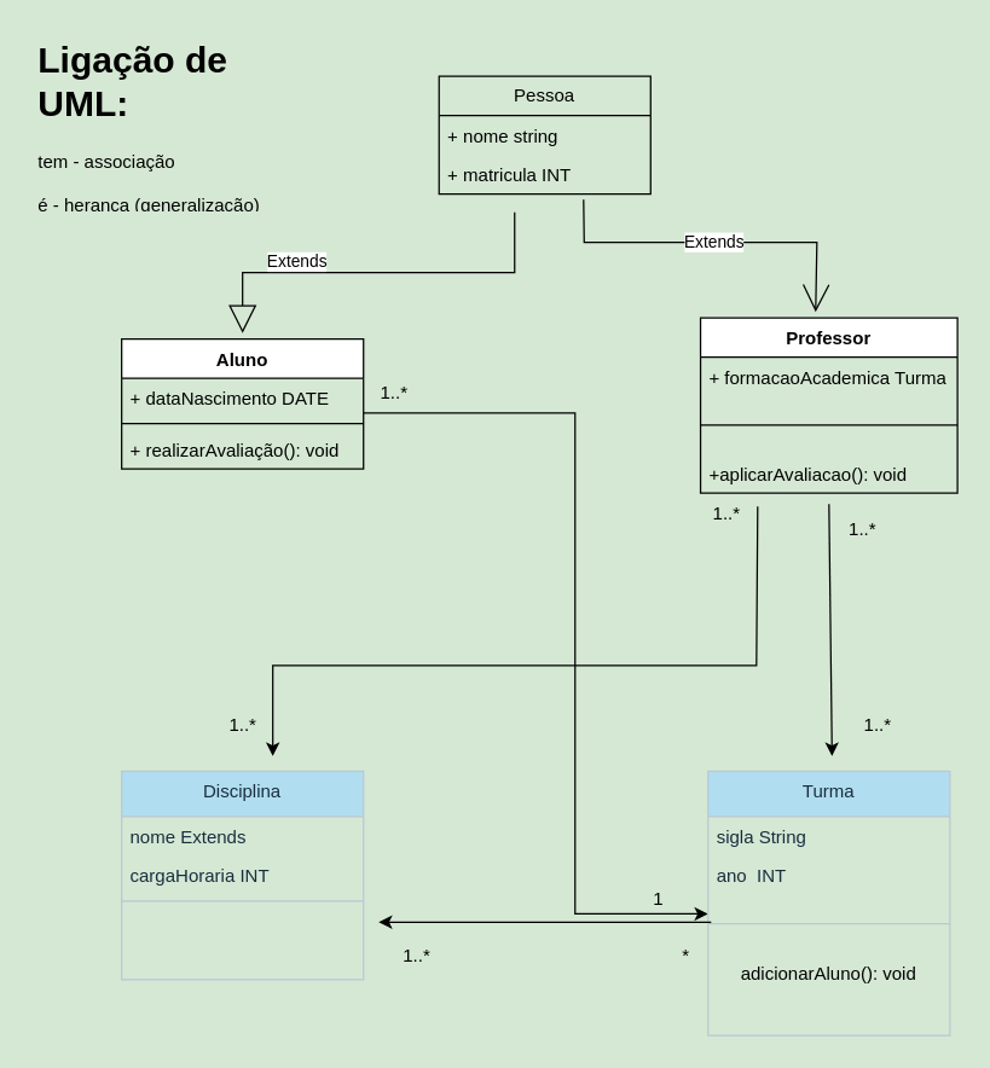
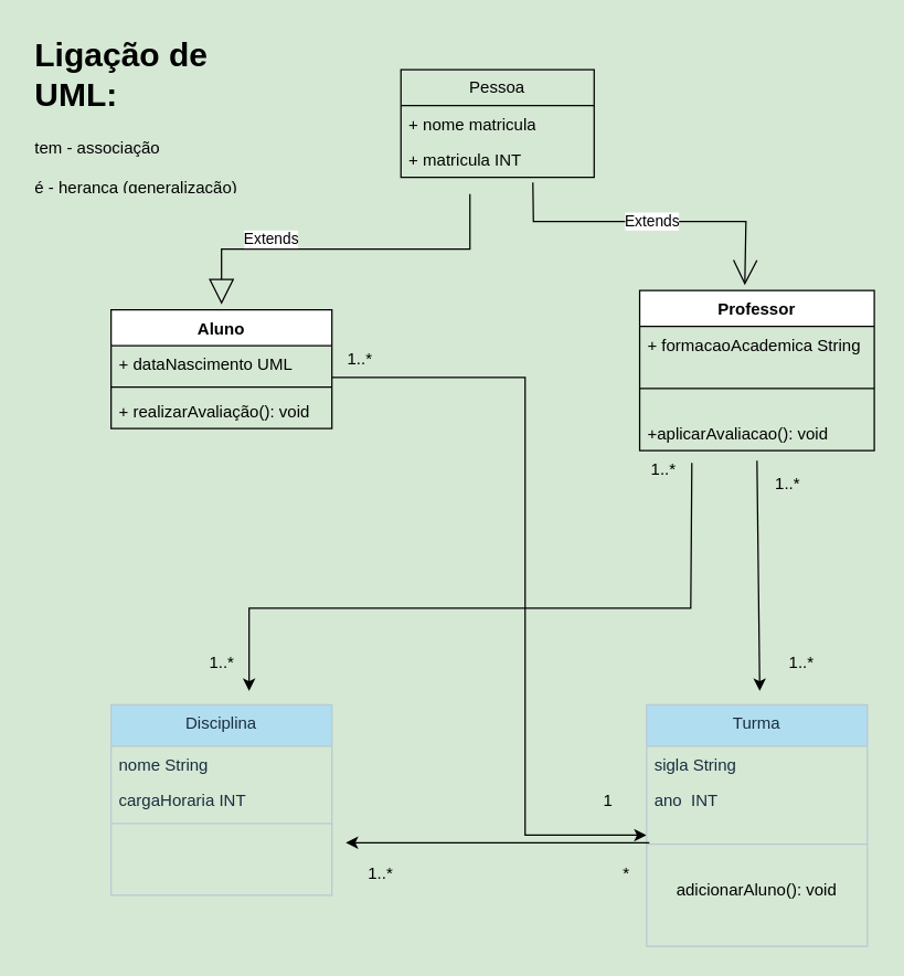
  <mxCell id="0" />
  <mxCell id="1" parent="0" />
  <mxCell id="2" style="edgeStyle=elbowEdgeStyle;rounded=0;orthogonalLoop=1;jettySize=auto;html=1;" parent="1" edge="1"><mxGeometry relative="1" as="geometry"><mxPoint x="468" y="604.5" as="targetPoint" /><mxPoint x="240" y="273" as="sourcePoint" /><Array as="points"><mxPoint x="380" y="550" /><mxPoint x="380" y="580" /><mxPoint x="360" y="480" /></Array></mxGeometry></mxCell>
  <mxCell id="3" value="Disciplina" style="swimlane;fontStyle=0;align=center;verticalAlign=top;childLayout=stackLayout;horizontal=1;startSize=30;horizontalStack=0;resizeParent=1;resizeLast=0;collapsible=1;marginBottom=0;rounded=0;shadow=0;strokeWidth=1;labelBackgroundColor=none;fillColor=#B1DDF0;strokeColor=#BAC8D3;fontColor=#182E3E;" parent="1" vertex="1"><mxGeometry x="80" y="510" width="160" height="138" as="geometry"><mxRectangle x="130" y="380" width="160" height="26" as="alternateBounds" /></mxGeometry></mxCell>
- <mxCell id="4" value="nome Extends" style="text;align=left;verticalAlign=top;spacingLeft=4;spacingRight=4;overflow=hidden;rotatable=0;points=[[0,0.5],[1,0.5]];portConstraint=eastwest;labelBackgroundColor=none;fontColor=#182E3E;" parent="3" vertex="1"><mxGeometry y="30" width="160" height="26" as="geometry" /></mxCell>
+ <mxCell id="4" value="nome String" style="text;align=left;verticalAlign=top;spacingLeft=4;spacingRight=4;overflow=hidden;rotatable=0;points=[[0,0.5],[1,0.5]];portConstraint=eastwest;labelBackgroundColor=none;fontColor=#182E3E;" parent="3" vertex="1"><mxGeometry y="30" width="160" height="26" as="geometry" /></mxCell>
  <mxCell id="5" value="cargaHoraria INT" style="text;align=left;verticalAlign=top;spacingLeft=4;spacingRight=4;overflow=hidden;rotatable=0;points=[[0,0.5],[1,0.5]];portConstraint=eastwest;rounded=0;shadow=0;html=0;labelBackgroundColor=none;fontColor=#182E3E;" parent="3" vertex="1"><mxGeometry y="56" width="160" height="26" as="geometry" /></mxCell>
  <mxCell id="6" value="" style="line;html=1;strokeWidth=1;align=left;verticalAlign=middle;spacingTop=-1;spacingLeft=3;spacingRight=3;rotatable=0;labelPosition=right;points=[];portConstraint=eastwest;labelBackgroundColor=none;fillColor=#B1DDF0;strokeColor=#BAC8D3;fontColor=#182E3E;" parent="3" vertex="1"><mxGeometry y="82" width="160" height="8" as="geometry" /></mxCell>
  <mxCell id="7" value="Turma" style="swimlane;fontStyle=0;align=center;verticalAlign=top;childLayout=stackLayout;horizontal=1;startSize=30;horizontalStack=0;resizeParent=1;resizeLast=0;collapsible=1;marginBottom=0;rounded=0;shadow=0;strokeWidth=1;labelBackgroundColor=none;fillColor=#B1DDF0;strokeColor=#BAC8D3;fontColor=#182E3E;" parent="1" vertex="1"><mxGeometry x="468" y="510" width="160" height="175" as="geometry"><mxRectangle x="340" y="380" width="170" height="26" as="alternateBounds" /></mxGeometry></mxCell>
  <mxCell id="8" value="sigla String&#10;" style="text;align=left;verticalAlign=top;spacingLeft=4;spacingRight=4;overflow=hidden;rotatable=0;points=[[0,0.5],[1,0.5]];portConstraint=eastwest;labelBackgroundColor=none;fontColor=#182E3E;" parent="7" vertex="1"><mxGeometry y="30" width="160" height="26" as="geometry" /></mxCell>
  <mxCell id="9" value="ano  INT" style="text;align=left;verticalAlign=top;spacingLeft=4;spacingRight=4;overflow=hidden;rotatable=0;points=[[0,0.5],[1,0.5]];portConstraint=eastwest;labelBackgroundColor=none;fontColor=#182E3E;" parent="7" vertex="1"><mxGeometry y="56" width="160" height="26" as="geometry" /></mxCell>
  <mxCell id="10" value="" style="line;html=1;strokeWidth=1;align=left;verticalAlign=middle;spacingTop=-1;spacingLeft=3;spacingRight=3;rotatable=0;labelPosition=right;points=[];portConstraint=eastwest;labelBackgroundColor=none;fillColor=#B1DDF0;strokeColor=#BAC8D3;fontColor=#182E3E;" parent="7" vertex="1"><mxGeometry y="82" width="160" height="38" as="geometry" /></mxCell>
  <mxCell id="11" value="adicionarAluno(): void" style="text;html=1;strokeColor=none;fillColor=none;align=center;verticalAlign=middle;whiteSpace=wrap;rounded=0;" parent="7" vertex="1"><mxGeometry y="120" width="160" height="30" as="geometry" /></mxCell>
  <mxCell id="12" value="&lt;h1&gt;Ligação de UML:&lt;/h1&gt;&lt;div&gt;tem - associação&lt;/div&gt;&lt;div&gt;&lt;br&gt;&lt;/div&gt;&lt;div&gt;é - herança (generalização)&lt;/div&gt;" style="text;html=1;strokeColor=none;fillColor=none;spacing=5;spacingTop=-20;whiteSpace=wrap;overflow=hidden;rounded=0;" parent="1" vertex="1"><mxGeometry x="20" y="20" width="190" height="120" as="geometry" /></mxCell>
  <mxCell id="13" value="" style="edgeStyle=none;orthogonalLoop=1;jettySize=auto;html=1;rounded=0;exitX=-0.05;exitY=-0.06;exitDx=0;exitDy=0;exitPerimeter=0;" parent="1" source="31" edge="1"><mxGeometry width="100" relative="1" as="geometry"><mxPoint x="550" y="340" as="sourcePoint" /><mxPoint x="550" y="500" as="targetPoint" /><Array as="points" /></mxGeometry></mxCell>
  <mxCell id="14" value="" style="edgeStyle=none;orthogonalLoop=1;jettySize=auto;html=1;rounded=0;" parent="1" edge="1"><mxGeometry width="100" relative="1" as="geometry"><mxPoint x="470" y="610" as="sourcePoint" /><mxPoint x="250" y="610" as="targetPoint" /><Array as="points" /></mxGeometry></mxCell>
  <mxCell id="15" value="" style="edgeStyle=none;orthogonalLoop=1;jettySize=auto;html=1;rounded=0;exitX=1.02;exitY=0.327;exitDx=0;exitDy=0;exitPerimeter=0;" parent="1" source="34" edge="1"><mxGeometry width="100" relative="1" as="geometry"><mxPoint x="500" y="350" as="sourcePoint" /><mxPoint x="180" y="500" as="targetPoint" /><Array as="points"><mxPoint x="500" y="440" /><mxPoint x="180" y="440" /></Array></mxGeometry></mxCell>
  <mxCell id="16" value="Aluno" style="swimlane;fontStyle=1;align=center;verticalAlign=top;childLayout=stackLayout;horizontal=1;startSize=26;horizontalStack=0;resizeParent=1;resizeParentMax=0;resizeLast=0;collapsible=1;marginBottom=0;whiteSpace=wrap;html=1;" parent="1" vertex="1"><mxGeometry x="80" y="224" width="160" height="86" as="geometry" /></mxCell>
- <mxCell id="17" value="+ dataNascimento DATE" style="text;strokeColor=none;fillColor=none;align=left;verticalAlign=top;spacingLeft=4;spacingRight=4;overflow=hidden;rotatable=0;points=[[0,0.5],[1,0.5]];portConstraint=eastwest;whiteSpace=wrap;html=1;" parent="16" vertex="1"><mxGeometry y="26" width="160" height="26" as="geometry" /></mxCell>
+ <mxCell id="17" value="+ dataNascimento UML" style="text;strokeColor=none;fillColor=none;align=left;verticalAlign=top;spacingLeft=4;spacingRight=4;overflow=hidden;rotatable=0;points=[[0,0.5],[1,0.5]];portConstraint=eastwest;whiteSpace=wrap;html=1;" parent="16" vertex="1"><mxGeometry y="26" width="160" height="26" as="geometry" /></mxCell>
  <mxCell id="18" value="" style="line;strokeWidth=1;fillColor=none;align=left;verticalAlign=middle;spacingTop=-1;spacingLeft=3;spacingRight=3;rotatable=0;labelPosition=right;points=[];portConstraint=eastwest;strokeColor=inherit;" parent="16" vertex="1"><mxGeometry y="52" width="160" height="8" as="geometry" /></mxCell>
  <mxCell id="19" value="+ realizarAvaliação(): void" style="text;strokeColor=none;fillColor=none;align=left;verticalAlign=top;spacingLeft=4;spacingRight=4;overflow=hidden;rotatable=0;points=[[0,0.5],[1,0.5]];portConstraint=eastwest;whiteSpace=wrap;html=1;" parent="16" vertex="1"><mxGeometry y="60" width="160" height="26" as="geometry" /></mxCell>
  <mxCell id="20" value="Professor" style="swimlane;fontStyle=1;align=center;verticalAlign=top;childLayout=stackLayout;horizontal=1;startSize=26;horizontalStack=0;resizeParent=1;resizeParentMax=0;resizeLast=0;collapsible=1;marginBottom=0;whiteSpace=wrap;html=1;" parent="1" vertex="1"><mxGeometry x="463" y="210" width="170" height="116" as="geometry" /></mxCell>
- <mxCell id="21" value="+ formacaoAcademica Turma" style="text;strokeColor=none;fillColor=none;align=left;verticalAlign=top;spacingLeft=4;spacingRight=4;overflow=hidden;rotatable=0;points=[[0,0.5],[1,0.5]];portConstraint=eastwest;whiteSpace=wrap;html=1;" parent="20" vertex="1"><mxGeometry y="26" width="170" height="26" as="geometry" /></mxCell>
+ <mxCell id="21" value="+ formacaoAcademica String" style="text;strokeColor=none;fillColor=none;align=left;verticalAlign=top;spacingLeft=4;spacingRight=4;overflow=hidden;rotatable=0;points=[[0,0.5],[1,0.5]];portConstraint=eastwest;whiteSpace=wrap;html=1;" parent="20" vertex="1"><mxGeometry y="26" width="170" height="26" as="geometry" /></mxCell>
  <mxCell id="22" value="" style="line;strokeWidth=1;fillColor=none;align=left;verticalAlign=middle;spacingTop=-1;spacingLeft=3;spacingRight=3;rotatable=0;labelPosition=right;points=[];portConstraint=eastwest;strokeColor=inherit;" parent="20" vertex="1"><mxGeometry y="52" width="170" height="38" as="geometry" /></mxCell>
  <mxCell id="23" value="+aplicarAvaliacao(): void" style="text;strokeColor=none;fillColor=none;align=left;verticalAlign=top;spacingLeft=4;spacingRight=4;overflow=hidden;rotatable=0;points=[[0,0.5],[1,0.5]];portConstraint=eastwest;whiteSpace=wrap;html=1;" parent="20" vertex="1"><mxGeometry y="90" width="170" height="26" as="geometry" /></mxCell>
  <mxCell id="24" value="Pessoa" style="swimlane;fontStyle=0;childLayout=stackLayout;horizontal=1;startSize=26;fillColor=none;horizontalStack=0;resizeParent=1;resizeParentMax=0;resizeLast=0;collapsible=1;marginBottom=0;whiteSpace=wrap;html=1;" parent="1" vertex="1"><mxGeometry x="290" y="50" width="140" height="78" as="geometry" /></mxCell>
- <mxCell id="25" value="+ nome string" style="text;strokeColor=none;fillColor=none;align=left;verticalAlign=top;spacingLeft=4;spacingRight=4;overflow=hidden;rotatable=0;points=[[0,0.5],[1,0.5]];portConstraint=eastwest;whiteSpace=wrap;html=1;" parent="24" vertex="1"><mxGeometry y="26" width="140" height="26" as="geometry" /></mxCell>
+ <mxCell id="25" value="+ nome matricula" style="text;strokeColor=none;fillColor=none;align=left;verticalAlign=top;spacingLeft=4;spacingRight=4;overflow=hidden;rotatable=0;points=[[0,0.5],[1,0.5]];portConstraint=eastwest;whiteSpace=wrap;html=1;" parent="24" vertex="1"><mxGeometry y="26" width="140" height="26" as="geometry" /></mxCell>
  <mxCell id="26" value="+ matricula INT" style="text;strokeColor=none;fillColor=none;align=left;verticalAlign=top;spacingLeft=4;spacingRight=4;overflow=hidden;rotatable=0;points=[[0,0.5],[1,0.5]];portConstraint=eastwest;whiteSpace=wrap;html=1;" parent="24" vertex="1"><mxGeometry y="52" width="140" height="26" as="geometry" /></mxCell>
  <mxCell id="27" value="1..*" style="text;html=1;align=center;verticalAlign=middle;resizable=0;points=[];autosize=1;strokeColor=none;fillColor=none;" parent="1" vertex="1"><mxGeometry x="240" y="245" width="40" height="30" as="geometry" /></mxCell>
- <mxCell id="28" value="1" style="text;html=1;align=center;verticalAlign=middle;resizable=0;points=[];autosize=1;strokeColor=none;fillColor=none;" parent="1" vertex="1"><mxGeometry x="420" y="580" width="30" height="30" as="geometry" /></mxCell>
+ <mxCell id="28" value="1" style="text;html=1;align=center;verticalAlign=middle;resizable=0;points=[];autosize=1;strokeColor=none;fillColor=none;" parent="1" vertex="1"><mxGeometry x="425" y="565" width="30" height="30" as="geometry" /></mxCell>
  <mxCell id="29" value="*" style="text;html=1;align=center;verticalAlign=middle;resizable=0;points=[];autosize=1;strokeColor=none;fillColor=none;" parent="1" vertex="1"><mxGeometry x="438" y="618" width="30" height="30" as="geometry" /></mxCell>
  <mxCell id="30" value="1..*" style="text;html=1;align=center;verticalAlign=middle;resizable=0;points=[];autosize=1;strokeColor=none;fillColor=none;" parent="1" vertex="1"><mxGeometry x="255" y="618" width="40" height="30" as="geometry" /></mxCell>
  <mxCell id="31" value="1..*" style="text;html=1;align=center;verticalAlign=middle;resizable=0;points=[];autosize=1;strokeColor=none;fillColor=none;" parent="1" vertex="1"><mxGeometry x="550" y="335" width="40" height="30" as="geometry" /></mxCell>
  <mxCell id="32" value="1..*" style="text;html=1;align=center;verticalAlign=middle;resizable=0;points=[];autosize=1;strokeColor=none;fillColor=none;" parent="1" vertex="1"><mxGeometry x="560" y="465" width="40" height="30" as="geometry" /></mxCell>
  <mxCell id="33" value="1..*" style="text;html=1;align=center;verticalAlign=middle;resizable=0;points=[];autosize=1;strokeColor=none;fillColor=none;" parent="1" vertex="1"><mxGeometry x="140" y="465" width="40" height="30" as="geometry" /></mxCell>
  <mxCell id="34" value="1..*" style="text;html=1;align=center;verticalAlign=middle;resizable=0;points=[];autosize=1;strokeColor=none;fillColor=none;" parent="1" vertex="1"><mxGeometry x="460" y="325" width="40" height="30" as="geometry" /></mxCell>
  <mxCell id="35" value="Extends" style="endArrow=open;endSize=16;endFill=0;html=1;rounded=0;exitX=0.683;exitY=1.138;exitDx=0;exitDy=0;exitPerimeter=0;entryX=0.448;entryY=-0.034;entryDx=0;entryDy=0;entryPerimeter=0;" parent="1" source="26" target="20" edge="1"><mxGeometry width="160" relative="1" as="geometry"><mxPoint x="270" y="410" as="sourcePoint" /><mxPoint x="430" y="410" as="targetPoint" /><Array as="points"><mxPoint x="386" y="160" /><mxPoint x="540" y="160" /></Array></mxGeometry></mxCell>
  <mxCell id="36" value="Extends" style="endArrow=block;endSize=16;endFill=0;html=1;rounded=0;" parent="1" edge="1"><mxGeometry x="0.412" y="-7" width="160" relative="1" as="geometry"><mxPoint x="340" y="140" as="sourcePoint" /><mxPoint x="160" y="220" as="targetPoint" /><Array as="points"><mxPoint x="340" y="180" /><mxPoint x="160" y="180" /></Array><mxPoint as="offset" /></mxGeometry></mxCell>
